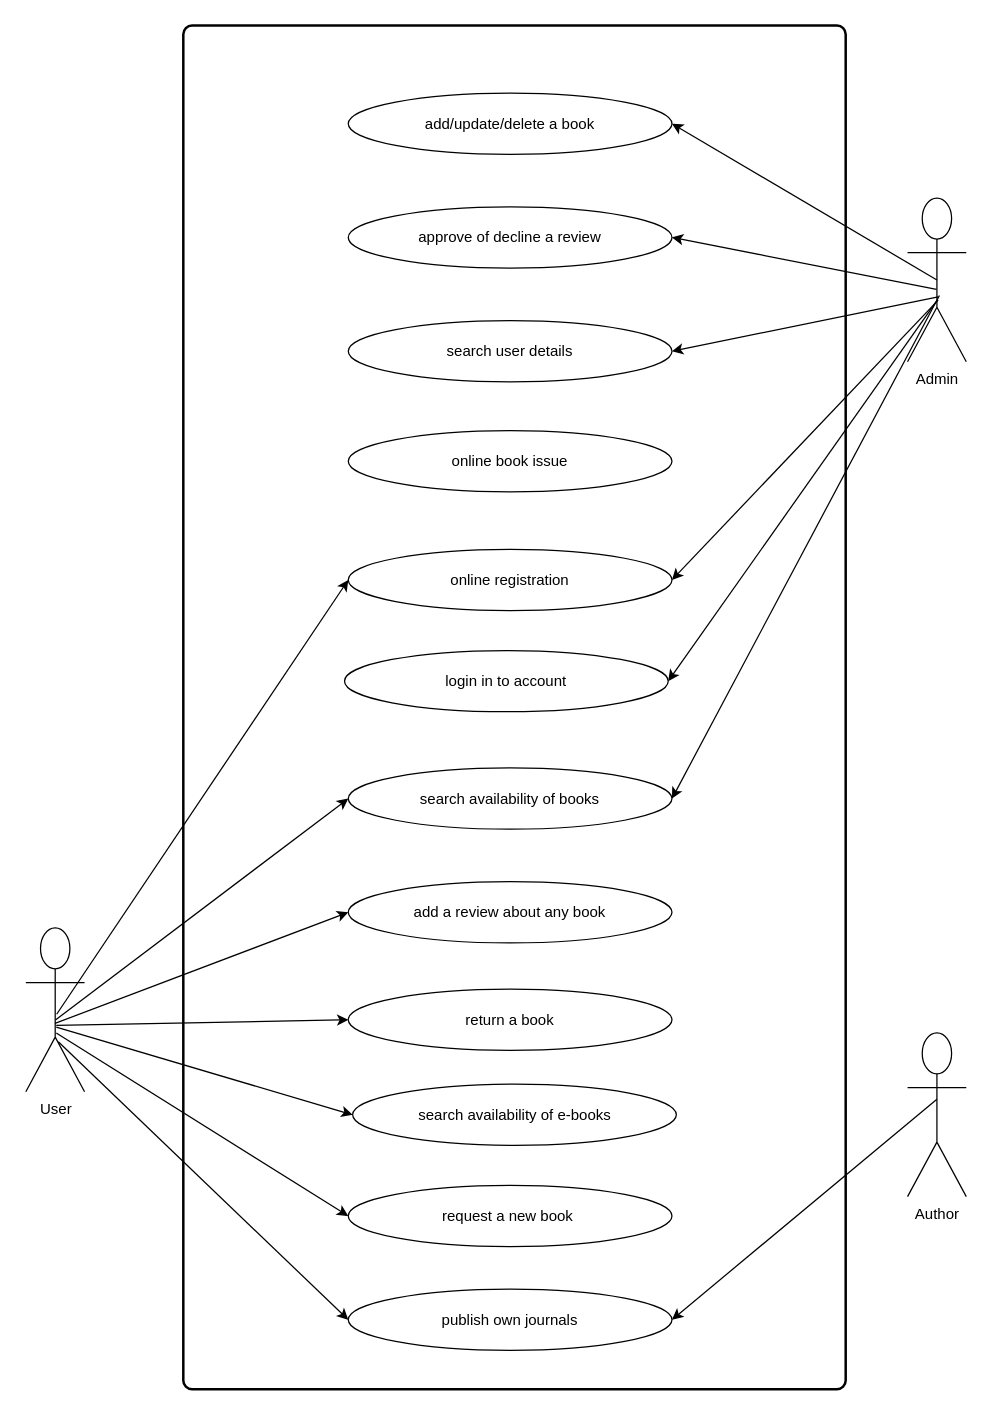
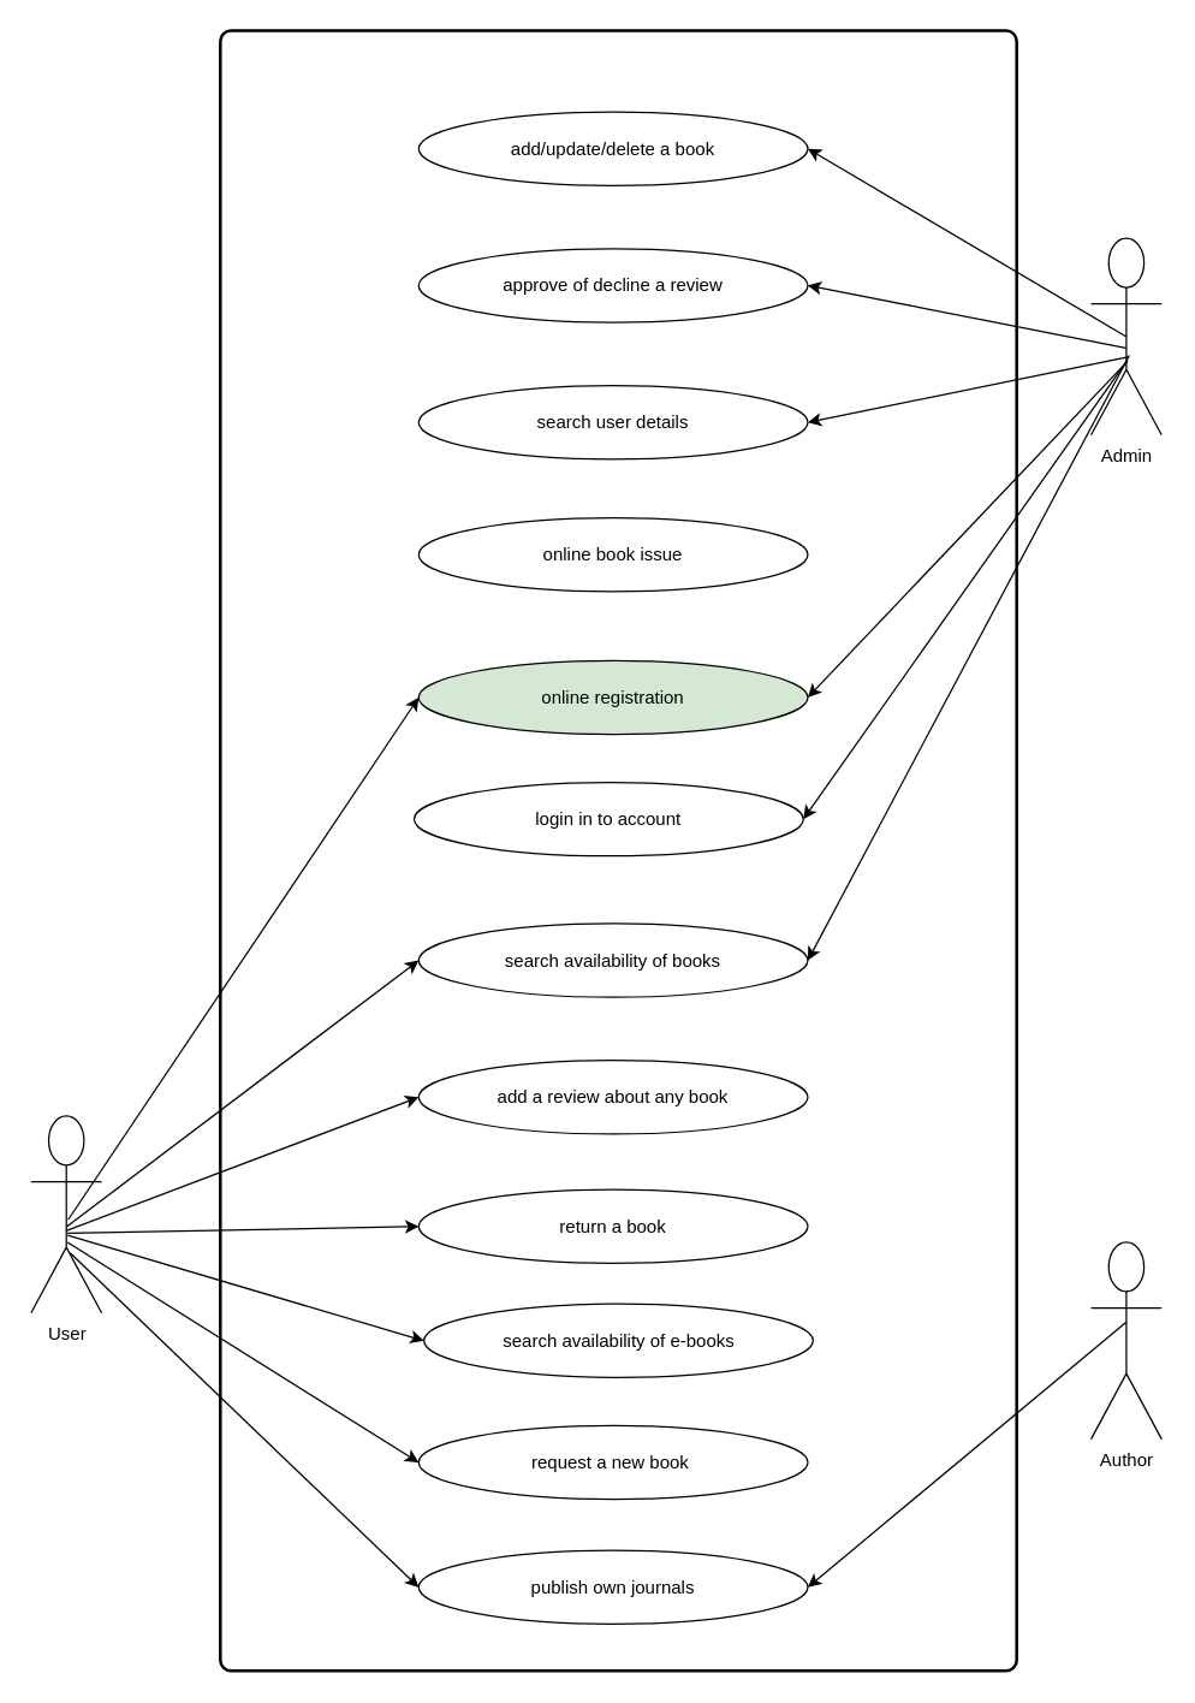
  <mxCell id="0" />
  <mxCell id="1" parent="0" />
  <mxCell id="2" value="" style="rounded=1;whiteSpace=wrap;html=1;absoluteArcSize=1;arcSize=14;strokeWidth=2;" parent="1" vertex="1"><mxGeometry x="146" y="20" width="530" height="1091" as="geometry" /></mxCell>
  <mxCell id="3" value="User" style="shape=umlActor;verticalLabelPosition=bottom;verticalAlign=top;html=1;" parent="1" vertex="1"><mxGeometry x="20" y="742" width="47" height="131" as="geometry" /></mxCell>
  <mxCell id="4" value="&lt;span style=&quot;color: rgb(0 , 0 , 0) ; font-family: &amp;#34;helvetica&amp;#34; ; font-size: 12px ; font-style: normal ; font-weight: 400 ; letter-spacing: normal ; text-align: center ; text-indent: 0px ; text-transform: none ; word-spacing: 0px ; display: inline ; float: none ; background-color: rgb(255 , 255 , 255)&quot;&gt;search availability of e-books&lt;/span&gt;" style="ellipse;whiteSpace=wrap;html=1;" parent="1" vertex="1"><mxGeometry x="281.5" y="867" width="259" height="49" as="geometry" /></mxCell>
  <mxCell id="5" value="add/update/delete a book" style="ellipse;whiteSpace=wrap;html=1;" parent="1" vertex="1"><mxGeometry x="278" y="74" width="259" height="49" as="geometry" /></mxCell>
- <mxCell id="6" value="online registration" style="ellipse;whiteSpace=wrap;html=1;" parent="1" vertex="1"><mxGeometry x="278" y="439" width="259" height="49" as="geometry" /></mxCell>
+ <mxCell id="6" value="online registration" style="ellipse;whiteSpace=wrap;html=1;fillColor=#d5e8d4;" parent="1" vertex="1"><mxGeometry x="278" y="439" width="259" height="49" as="geometry" /></mxCell>
  <mxCell id="7" value="online book issue" style="ellipse;whiteSpace=wrap;html=1;" parent="1" vertex="1"><mxGeometry x="278" y="344" width="259" height="49" as="geometry" /></mxCell>
  <mxCell id="8" value="search availability of books" style="ellipse;whiteSpace=wrap;html=1;" parent="1" vertex="1"><mxGeometry x="278" y="614" width="259" height="49" as="geometry" /></mxCell>
  <mxCell id="9" value="approve of decline a review" style="ellipse;whiteSpace=wrap;html=1;" parent="1" vertex="1"><mxGeometry x="278" y="165" width="259" height="49" as="geometry" /></mxCell>
  <mxCell id="10" value="search user details" style="ellipse;whiteSpace=wrap;html=1;" parent="1" vertex="1"><mxGeometry x="278" y="256" width="259" height="49" as="geometry" /></mxCell>
  <mxCell id="11" value="request a new book&amp;nbsp;" style="ellipse;whiteSpace=wrap;html=1;" parent="1" vertex="1"><mxGeometry x="278" y="948" width="259" height="49" as="geometry" /></mxCell>
  <mxCell id="12" value="login in to account" style="ellipse;whiteSpace=wrap;html=1;" parent="1" vertex="1"><mxGeometry x="275" y="520" width="259" height="49" as="geometry" /></mxCell>
  <mxCell id="13" value="return a book" style="ellipse;whiteSpace=wrap;html=1;" parent="1" vertex="1"><mxGeometry x="278" y="791" width="259" height="49" as="geometry" /></mxCell>
  <mxCell id="14" value="add a review about any book" style="ellipse;whiteSpace=wrap;html=1;" parent="1" vertex="1"><mxGeometry x="278" y="705" width="259" height="49" as="geometry" /></mxCell>
  <mxCell id="15" value="publish own journals" style="ellipse;whiteSpace=wrap;html=1;" parent="1" vertex="1"><mxGeometry x="278" y="1031" width="259" height="49" as="geometry" /></mxCell>
  <mxCell id="16" value="" style="endArrow=classic;html=1;entryX=1;entryY=0.5;entryDx=0;entryDy=0;exitX=0.5;exitY=0.5;exitDx=0;exitDy=0;exitPerimeter=0;" parent="1" target="15" edge="1"><mxGeometry width="50" height="50" relative="1" as="geometry"><mxPoint x="749" y="879" as="sourcePoint" /><mxPoint x="688" y="831" as="targetPoint" /></mxGeometry></mxCell>
  <mxCell id="17" value="" style="endArrow=classic;html=1;exitX=0.518;exitY=0.641;exitDx=0;exitDy=0;exitPerimeter=0;entryX=0;entryY=0.5;entryDx=0;entryDy=0;" parent="1" source="3" target="11" edge="1"><mxGeometry width="50" height="50" relative="1" as="geometry"><mxPoint x="482" y="881" as="sourcePoint" /><mxPoint x="532" y="831" as="targetPoint" /></mxGeometry></mxCell>
  <mxCell id="18" value="Author" style="shape=umlActor;verticalLabelPosition=bottom;verticalAlign=top;html=1;" parent="1" vertex="1"><mxGeometry x="725.5" y="826" width="47" height="131" as="geometry" /></mxCell>
  <mxCell id="19" value="Admin" style="shape=umlActor;verticalLabelPosition=bottom;verticalAlign=top;html=1;" parent="1" vertex="1"><mxGeometry x="725.5" y="158" width="47" height="131" as="geometry" /></mxCell>
  <mxCell id="20" value="" style="endArrow=classic;html=1;exitX=0.518;exitY=0.606;exitDx=0;exitDy=0;exitPerimeter=0;entryX=0;entryY=0.5;entryDx=0;entryDy=0;" parent="1" source="3" target="4" edge="1"><mxGeometry width="50" height="50" relative="1" as="geometry"><mxPoint x="83.346" y="844.971" as="sourcePoint" /><mxPoint x="298" y="856.5" as="targetPoint" /></mxGeometry></mxCell>
  <mxCell id="21" value="" style="endArrow=classic;html=1;exitX=0.518;exitY=0.595;exitDx=0;exitDy=0;exitPerimeter=0;entryX=0;entryY=0.5;entryDx=0;entryDy=0;" parent="1" source="3" target="13" edge="1"><mxGeometry width="50" height="50" relative="1" as="geometry"><mxPoint x="93.346" y="854.971" as="sourcePoint" /><mxPoint x="87" y="846" as="targetPoint" /></mxGeometry></mxCell>
  <mxCell id="22" value="" style="endArrow=classic;html=1;entryX=0;entryY=0.5;entryDx=0;entryDy=0;exitX=0.496;exitY=0.583;exitDx=0;exitDy=0;exitPerimeter=0;" parent="1" source="3" target="14" edge="1"><mxGeometry width="50" height="50" relative="1" as="geometry"><mxPoint x="63" y="816" as="sourcePoint" /><mxPoint x="318" y="876.5" as="targetPoint" /></mxGeometry></mxCell>
  <mxCell id="23" value="" style="endArrow=classic;html=1;entryX=0;entryY=0.5;entryDx=0;entryDy=0;exitX=0.505;exitY=0.562;exitDx=0;exitDy=0;exitPerimeter=0;" parent="1" target="8" edge="1" source="3"><mxGeometry width="50" height="50" relative="1" as="geometry"><mxPoint x="32" y="815" as="sourcePoint" /><mxPoint x="328" y="886.5" as="targetPoint" /></mxGeometry></mxCell>
  <mxCell id="24" value="" style="endArrow=classic;html=1;exitX=0.553;exitY=0.695;exitDx=0;exitDy=0;exitPerimeter=0;entryX=0;entryY=0.5;entryDx=0;entryDy=0;" parent="1" source="3" target="15" edge="1"><mxGeometry width="50" height="50" relative="1" as="geometry"><mxPoint x="123.346" y="884.971" as="sourcePoint" /><mxPoint x="338" y="896.5" as="targetPoint" /></mxGeometry></mxCell>
  <mxCell id="25" value="" style="endArrow=classic;html=1;entryX=0;entryY=0.5;entryDx=0;entryDy=0;exitX=0.525;exitY=0.527;exitDx=0;exitDy=0;exitPerimeter=0;" parent="1" target="6" edge="1" source="3"><mxGeometry width="50" height="50" relative="1" as="geometry"><mxPoint x="31" y="814" as="sourcePoint" /><mxPoint x="358" y="916.5" as="targetPoint" /></mxGeometry></mxCell>
  <mxCell id="26" value="" style="endArrow=classic;html=1;entryX=1;entryY=0.5;entryDx=0;entryDy=0;" parent="1" target="12" edge="1"><mxGeometry width="50" height="50" relative="1" as="geometry"><mxPoint x="749" y="240" as="sourcePoint" /><mxPoint x="537" y="496.5" as="targetPoint" /></mxGeometry></mxCell>
  <mxCell id="27" value="" style="endArrow=classic;html=1;entryX=1;entryY=0.5;entryDx=0;entryDy=0;" parent="1" target="8" edge="1"><mxGeometry width="50" height="50" relative="1" as="geometry"><mxPoint x="751" y="236" as="sourcePoint" /><mxPoint x="537" y="499.55" as="targetPoint" /></mxGeometry></mxCell>
  <mxCell id="28" value="" style="endArrow=classic;html=1;entryX=1;entryY=0.5;entryDx=0;entryDy=0;exitX=0.521;exitY=0.623;exitDx=0;exitDy=0;exitPerimeter=0;" parent="1" source="19" target="6" edge="1"><mxGeometry width="50" height="50" relative="1" as="geometry"><mxPoint x="749.329" y="78.999" as="sourcePoint" /><mxPoint x="537" y="328.55" as="targetPoint" /></mxGeometry></mxCell>
  <mxCell id="29" value="" style="endArrow=classic;html=1;entryX=1;entryY=0.5;entryDx=0;entryDy=0;exitX=0.521;exitY=0.603;exitDx=0;exitDy=0;exitPerimeter=0;" parent="1" source="19" target="10" edge="1"><mxGeometry width="50" height="50" relative="1" as="geometry"><mxPoint x="769.987" y="259.613" as="sourcePoint" /><mxPoint x="557" y="348.55" as="targetPoint" /></mxGeometry></mxCell>
  <mxCell id="30" value="" style="endArrow=classic;html=1;entryX=1;entryY=0.5;entryDx=0;entryDy=0;exitX=0.493;exitY=0.557;exitDx=0;exitDy=0;exitPerimeter=0;" parent="1" source="19" target="9" edge="1"><mxGeometry width="50" height="50" relative="1" as="geometry"><mxPoint x="779.987" y="269.613" as="sourcePoint" /><mxPoint x="567" y="358.55" as="targetPoint" /></mxGeometry></mxCell>
  <mxCell id="31" value="" style="endArrow=classic;html=1;entryX=1;entryY=0.5;entryDx=0;entryDy=0;exitX=0.5;exitY=0.5;exitDx=0;exitDy=0;exitPerimeter=0;" parent="1" source="19" target="5" edge="1"><mxGeometry width="50" height="50" relative="1" as="geometry"><mxPoint x="789.987" y="279.613" as="sourcePoint" /><mxPoint x="577" y="368.55" as="targetPoint" /></mxGeometry></mxCell>
